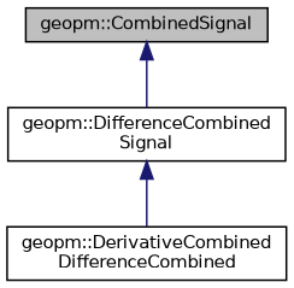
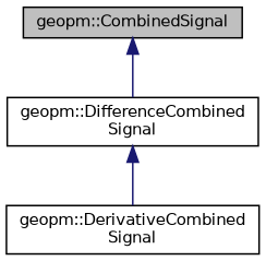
  digraph {
    node [color=black fillcolor=white fontname=Helvetica fontsize=10 shape=record style=filled]
    edge [color=midnightblue dir=back fontname=Helvetica fontsize=10 labelfontname=Helvetica labelfontsize=10 style=solid]
    n1 [fillcolor=grey75 fontcolor=black height=0.2 label="geopm::CombinedSignal" width=0.4]
    n2 [height=0.2 label="geopm::DifferenceCombined\lSignal" width=0.4]
-   n3 [height=0.2 label="geopm::DerivativeCombined\lDifferenceCombined" width=0.4]
+   n3 [height=0.2 label="geopm::DerivativeCombined\lSignal" width=0.4]
    n1 -> n2
    n2 -> n3
  }
